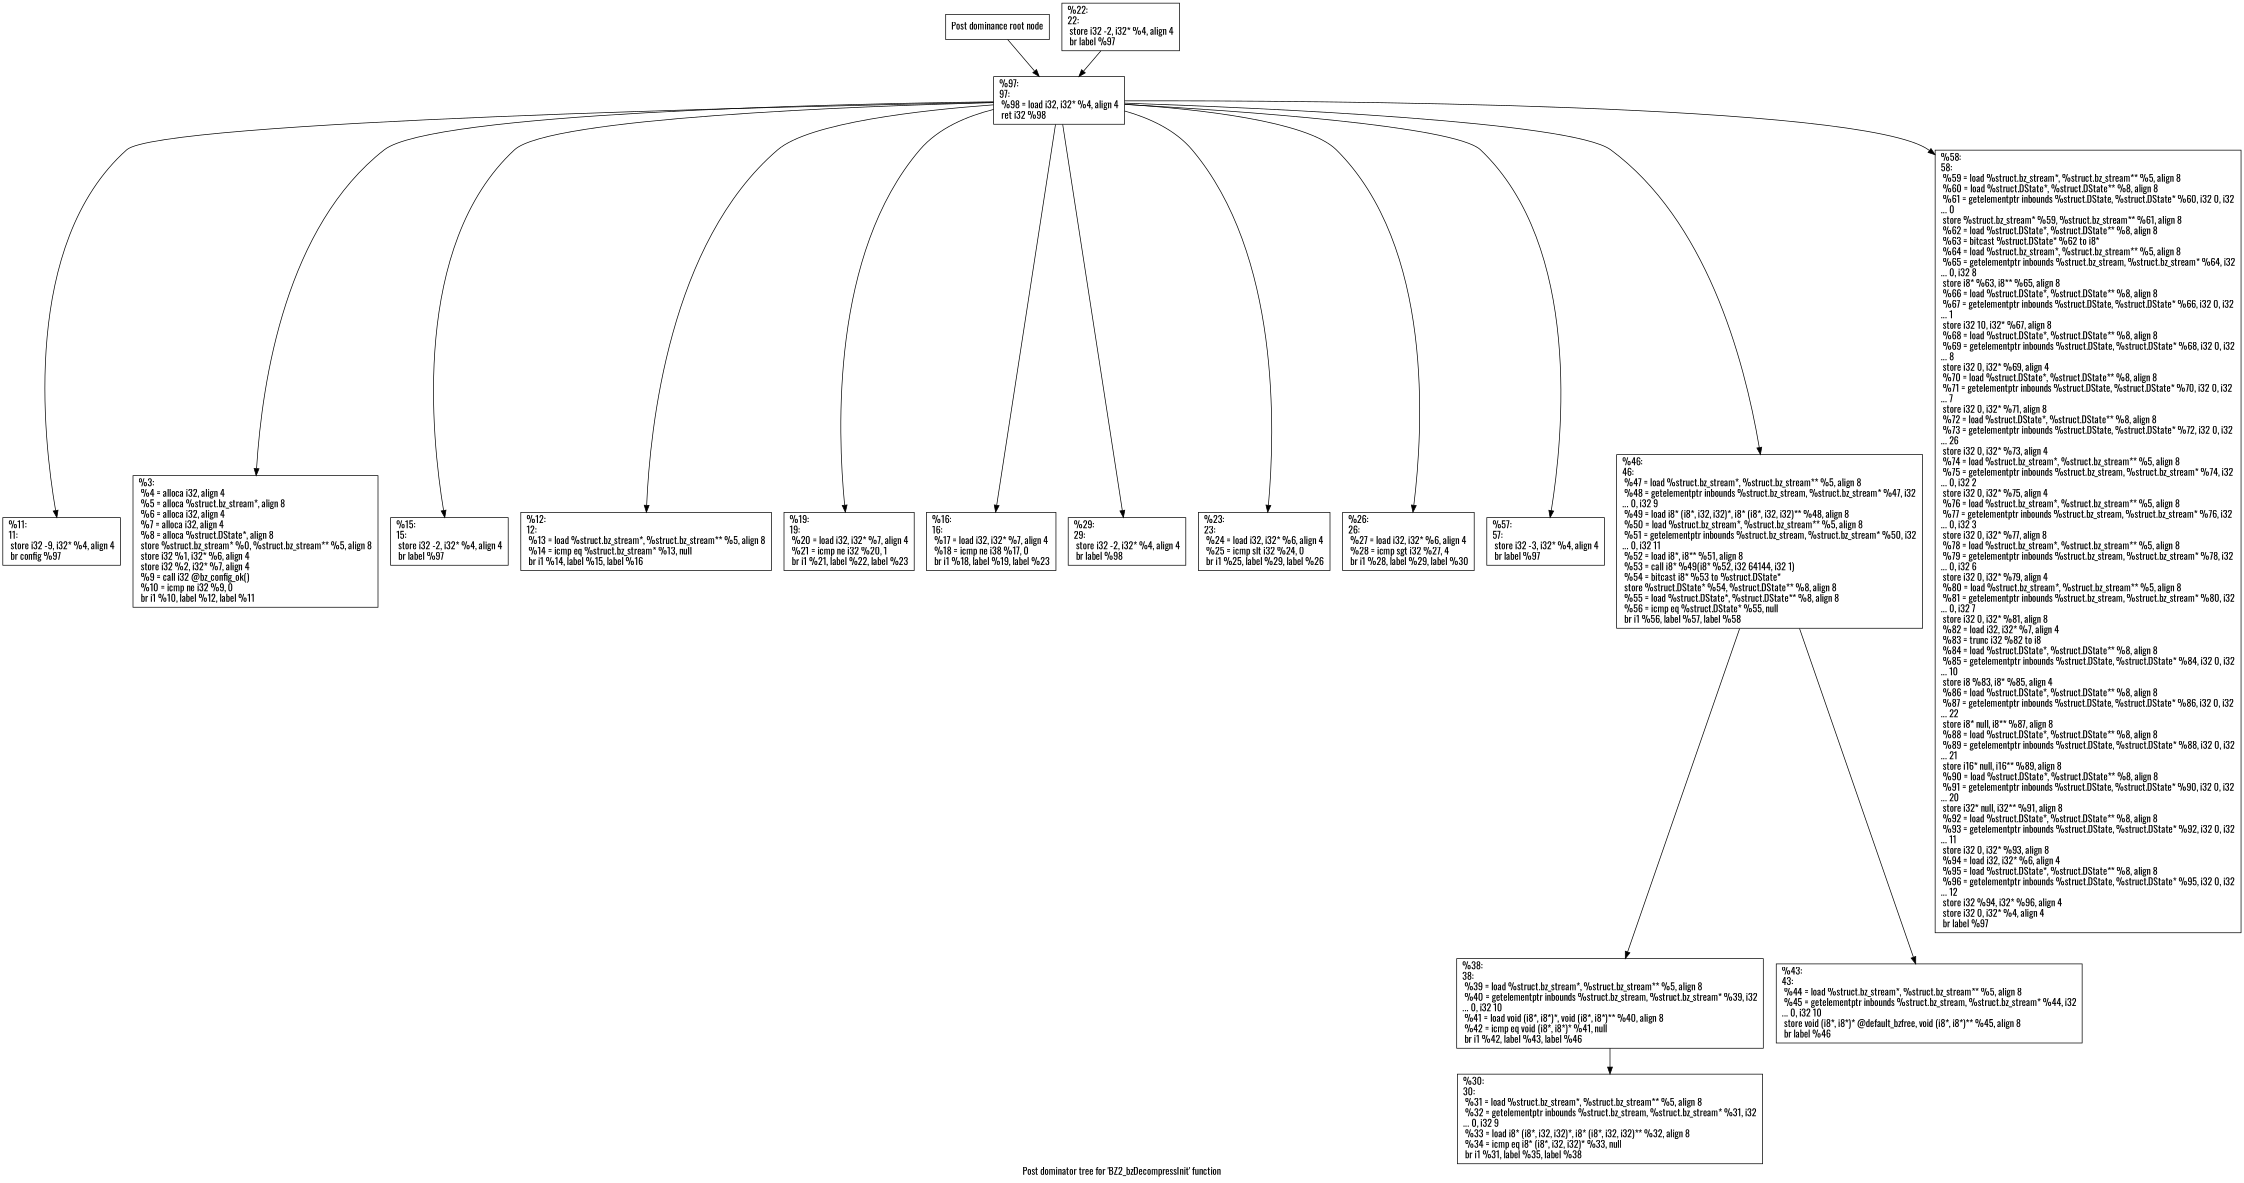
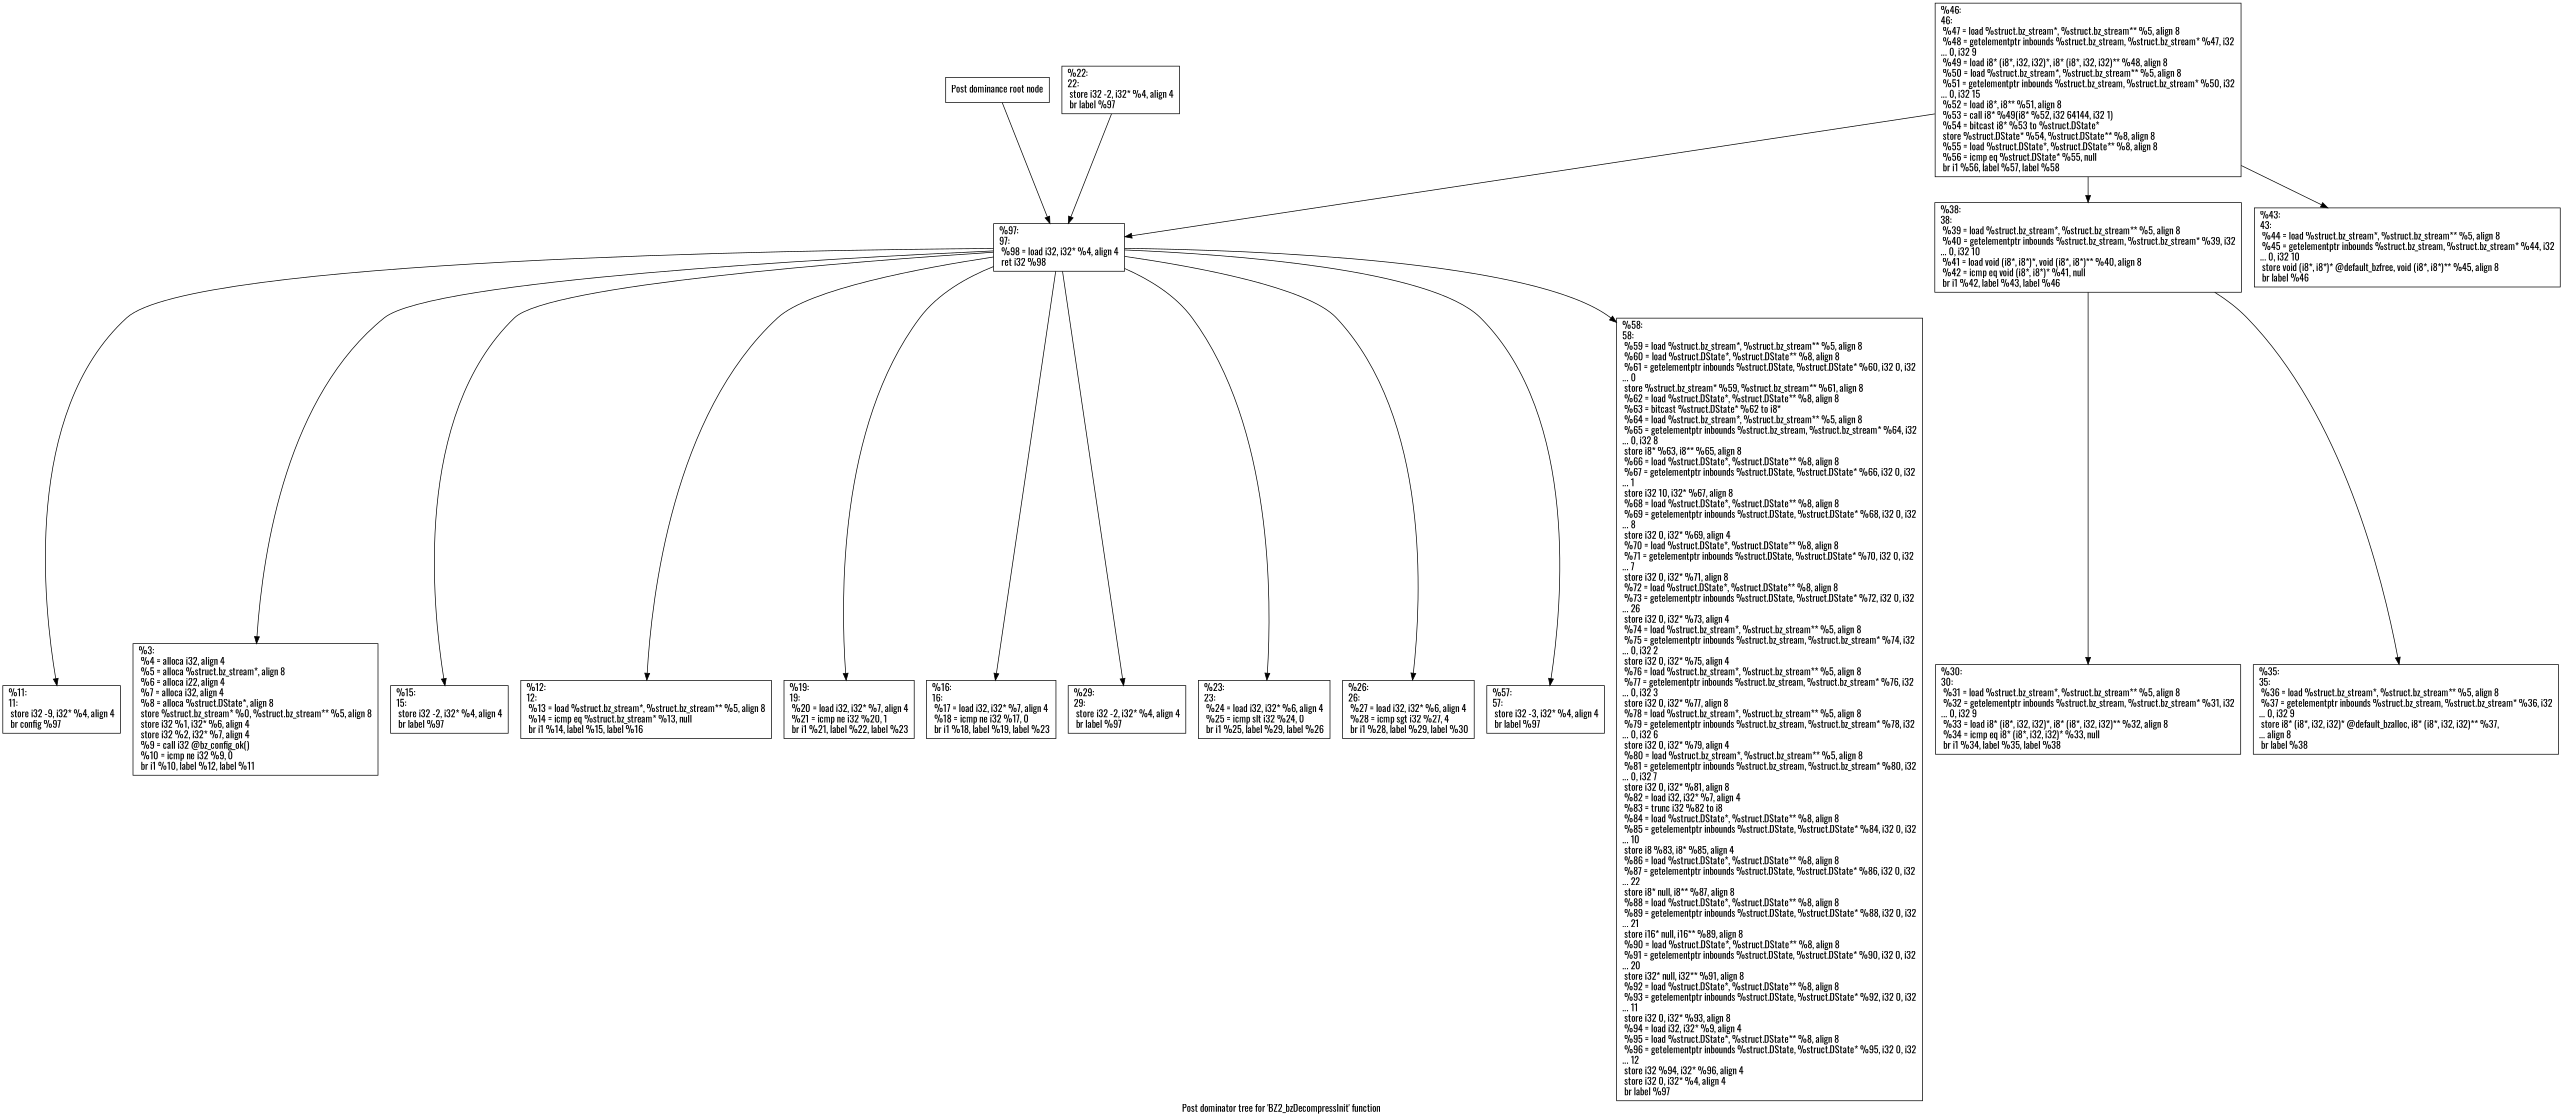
  digraph {
    fontname=Oswald
    label="Post dominator tree for 'BZ2_bzDecompressInit' function"
    node [fontname=Oswald shape=record]
    edge [fontname=Oswald]
    n1 [label="{Post dominance root node}"]
    n2 [label="{%97:\l97:                                               \l  %98 = load i32, i32* %4, align 4\l  ret i32 %98\l}"]
    n3 [label="{%11:\l11:                                               \l  store i32 -9, i32* %4, align 4\l  br config %97\l}"]
-   n4 [label="{%3:\l  %4 = alloca i32, align 4\l  %5 = alloca %struct.bz_stream*, align 8\l  %6 = alloca i32, align 4\l  %7 = alloca i32, align 4\l  %8 = alloca %struct.DState*, align 8\l  store %struct.bz_stream* %0, %struct.bz_stream** %5, align 8\l  store i32 %1, i32* %6, align 4\l  store i32 %2, i32* %7, align 4\l  %9 = call i32 @bz_config_ok()\l  %10 = icmp ne i32 %9, 0\l  br i1 %10, label %12, label %11\l}"]
+   n4 [label="{%3:\l  %4 = alloca i32, align 4\l  %5 = alloca %struct.bz_stream*, align 8\l  %6 = alloca i22, align 4\l  %7 = alloca i32, align 4\l  %8 = alloca %struct.DState*, align 8\l  store %struct.bz_stream* %0, %struct.bz_stream** %5, align 8\l  store i32 %1, i32* %6, align 4\l  store i32 %2, i32* %7, align 4\l  %9 = call i32 @bz_config_ok()\l  %10 = icmp ne i32 %9, 0\l  br i1 %10, label %12, label %11\l}"]
    n5 [label="{%15:\l15:                                               \l  store i32 -2, i32* %4, align 4\l  br label %97\l}"]
    n6 [label="{%12:\l12:                                               \l  %13 = load %struct.bz_stream*, %struct.bz_stream** %5, align 8\l  %14 = icmp eq %struct.bz_stream* %13, null\l  br i1 %14, label %15, label %16\l}"]
    n7 [label="{%19:\l19:                                               \l  %20 = load i32, i32* %7, align 4\l  %21 = icmp ne i32 %20, 1\l  br i1 %21, label %22, label %23\l}"]
-   n8 [label="{%16:\l16:                                               \l  %17 = load i32, i32* %7, align 4\l  %18 = icmp ne i38 %17, 0\l  br i1 %18, label %19, label %23\l}"]
-   n9 [label="{%29:\l29:                                               \l  store i32 -2, i32* %4, align 4\l  br label %98\l}"]
+   n8 [label="{%16:\l16:                                               \l  %17 = load i32, i32* %7, align 4\l  %18 = icmp ne i32 %17, 0\l  br i1 %18, label %19, label %23\l}"]
+   n9 [label="{%29:\l29:                                               \l  store i32 -2, i32* %4, align 4\l  br label %97\l}"]
    n10 [label="{%23:\l23:                                               \l  %24 = load i32, i32* %6, align 4\l  %25 = icmp slt i32 %24, 0\l  br i1 %25, label %29, label %26\l}"]
    n11 [label="{%26:\l26:                                               \l  %27 = load i32, i32* %6, align 4\l  %28 = icmp sgt i32 %27, 4\l  br i1 %28, label %29, label %30\l}"]
    n12 [label="{%57:\l57:                                               \l  store i32 -3, i32* %4, align 4\l  br label %97\l}"]
-   n13 [label="{%46:\l46:                                               \l  %47 = load %struct.bz_stream*, %struct.bz_stream** %5, align 8\l  %48 = getelementptr inbounds %struct.bz_stream, %struct.bz_stream* %47, i32\l... 0, i32 9\l  %49 = load i8* (i8*, i32, i32)*, i8* (i8*, i32, i32)** %48, align 8\l  %50 = load %struct.bz_stream*, %struct.bz_stream** %5, align 8\l  %51 = getelementptr inbounds %struct.bz_stream, %struct.bz_stream* %50, i32\l... 0, i32 11\l  %52 = load i8*, i8** %51, align 8\l  %53 = call i8* %49(i8* %52, i32 64144, i32 1)\l  %54 = bitcast i8* %53 to %struct.DState*\l  store %struct.DState* %54, %struct.DState** %8, align 8\l  %55 = load %struct.DState*, %struct.DState** %8, align 8\l  %56 = icmp eq %struct.DState* %55, null\l  br i1 %56, label %57, label %58\l}"]
-   n14 [label="{%58:\l58:                                               \l  %59 = load %struct.bz_stream*, %struct.bz_stream** %5, align 8\l  %60 = load %struct.DState*, %struct.DState** %8, align 8\l  %61 = getelementptr inbounds %struct.DState, %struct.DState* %60, i32 0, i32\l... 0\l  store %struct.bz_stream* %59, %struct.bz_stream** %61, align 8\l  %62 = load %struct.DState*, %struct.DState** %8, align 8\l  %63 = bitcast %struct.DState* %62 to i8*\l  %64 = load %struct.bz_stream*, %struct.bz_stream** %5, align 8\l  %65 = getelementptr inbounds %struct.bz_stream, %struct.bz_stream* %64, i32\l... 0, i32 8\l  store i8* %63, i8** %65, align 8\l  %66 = load %struct.DState*, %struct.DState** %8, align 8\l  %67 = getelementptr inbounds %struct.DState, %struct.DState* %66, i32 0, i32\l... 1\l  store i32 10, i32* %67, align 8\l  %68 = load %struct.DState*, %struct.DState** %8, align 8\l  %69 = getelementptr inbounds %struct.DState, %struct.DState* %68, i32 0, i32\l... 8\l  store i32 0, i32* %69, align 4\l  %70 = load %struct.DState*, %struct.DState** %8, align 8\l  %71 = getelementptr inbounds %struct.DState, %struct.DState* %70, i32 0, i32\l... 7\l  store i32 0, i32* %71, align 8\l  %72 = load %struct.DState*, %struct.DState** %8, align 8\l  %73 = getelementptr inbounds %struct.DState, %struct.DState* %72, i32 0, i32\l... 26\l  store i32 0, i32* %73, align 4\l  %74 = load %struct.bz_stream*, %struct.bz_stream** %5, align 8\l  %75 = getelementptr inbounds %struct.bz_stream, %struct.bz_stream* %74, i32\l... 0, i32 2\l  store i32 0, i32* %75, align 4\l  %76 = load %struct.bz_stream*, %struct.bz_stream** %5, align 8\l  %77 = getelementptr inbounds %struct.bz_stream, %struct.bz_stream* %76, i32\l... 0, i32 3\l  store i32 0, i32* %77, align 8\l  %78 = load %struct.bz_stream*, %struct.bz_stream** %5, align 8\l  %79 = getelementptr inbounds %struct.bz_stream, %struct.bz_stream* %78, i32\l... 0, i32 6\l  store i32 0, i32* %79, align 4\l  %80 = load %struct.bz_stream*, %struct.bz_stream** %5, align 8\l  %81 = getelementptr inbounds %struct.bz_stream, %struct.bz_stream* %80, i32\l... 0, i32 7\l  store i32 0, i32* %81, align 8\l  %82 = load i32, i32* %7, align 4\l  %83 = trunc i32 %82 to i8\l  %84 = load %struct.DState*, %struct.DState** %8, align 8\l  %85 = getelementptr inbounds %struct.DState, %struct.DState* %84, i32 0, i32\l... 10\l  store i8 %83, i8* %85, align 4\l  %86 = load %struct.DState*, %struct.DState** %8, align 8\l  %87 = getelementptr inbounds %struct.DState, %struct.DState* %86, i32 0, i32\l... 22\l  store i8* null, i8** %87, align 8\l  %88 = load %struct.DState*, %struct.DState** %8, align 8\l  %89 = getelementptr inbounds %struct.DState, %struct.DState* %88, i32 0, i32\l... 21\l  store i16* null, i16** %89, align 8\l  %90 = load %struct.DState*, %struct.DState** %8, align 8\l  %91 = getelementptr inbounds %struct.DState, %struct.DState* %90, i32 0, i32\l... 20\l  store i32* null, i32** %91, align 8\l  %92 = load %struct.DState*, %struct.DState** %8, align 8\l  %93 = getelementptr inbounds %struct.DState, %struct.DState* %92, i32 0, i32\l... 11\l  store i32 0, i32* %93, align 8\l  %94 = load i32, i32* %6, align 4\l  %95 = load %struct.DState*, %struct.DState** %8, align 8\l  %96 = getelementptr inbounds %struct.DState, %struct.DState* %95, i32 0, i32\l... 12\l  store i32 %94, i32* %96, align 4\l  store i32 0, i32* %4, align 4\l  br label %97\l}"]
+   n13 [label="{%46:\l46:                                               \l  %47 = load %struct.bz_stream*, %struct.bz_stream** %5, align 8\l  %48 = getelementptr inbounds %struct.bz_stream, %struct.bz_stream* %47, i32\l... 0, i32 9\l  %49 = load i8* (i8*, i32, i32)*, i8* (i8*, i32, i32)** %48, align 8\l  %50 = load %struct.bz_stream*, %struct.bz_stream** %5, align 8\l  %51 = getelementptr inbounds %struct.bz_stream, %struct.bz_stream* %50, i32\l... 0, i32 15\l  %52 = load i8*, i8** %51, align 8\l  %53 = call i8* %49(i8* %52, i32 64144, i32 1)\l  %54 = bitcast i8* %53 to %struct.DState*\l  store %struct.DState* %54, %struct.DState** %8, align 8\l  %55 = load %struct.DState*, %struct.DState** %8, align 8\l  %56 = icmp eq %struct.DState* %55, null\l  br i1 %56, label %57, label %58\l}"]
+   n14 [label="{%58:\l58:                                               \l  %59 = load %struct.bz_stream*, %struct.bz_stream** %5, align 8\l  %60 = load %struct.DState*, %struct.DState** %8, align 8\l  %61 = getelementptr inbounds %struct.DState, %struct.DState* %60, i32 0, i32\l... 0\l  store %struct.bz_stream* %59, %struct.bz_stream** %61, align 8\l  %62 = load %struct.DState*, %struct.DState** %8, align 8\l  %63 = bitcast %struct.DState* %62 to i8*\l  %64 = load %struct.bz_stream*, %struct.bz_stream** %5, align 8\l  %65 = getelementptr inbounds %struct.bz_stream, %struct.bz_stream* %64, i32\l... 0, i32 8\l  store i8* %63, i8** %65, align 8\l  %66 = load %struct.DState*, %struct.DState** %8, align 8\l  %67 = getelementptr inbounds %struct.DState, %struct.DState* %66, i32 0, i32\l... 1\l  store i32 10, i32* %67, align 8\l  %68 = load %struct.DState*, %struct.DState** %8, align 8\l  %69 = getelementptr inbounds %struct.DState, %struct.DState* %68, i32 0, i32\l... 8\l  store i32 0, i32* %69, align 4\l  %70 = load %struct.DState*, %struct.DState** %8, align 8\l  %71 = getelementptr inbounds %struct.DState, %struct.DState* %70, i32 0, i32\l... 7\l  store i32 0, i32* %71, align 8\l  %72 = load %struct.DState*, %struct.DState** %8, align 8\l  %73 = getelementptr inbounds %struct.DState, %struct.DState* %72, i32 0, i32\l... 26\l  store i32 0, i32* %73, align 4\l  %74 = load %struct.bz_stream*, %struct.bz_stream** %5, align 8\l  %75 = getelementptr inbounds %struct.bz_stream, %struct.bz_stream* %74, i32\l... 0, i32 2\l  store i32 0, i32* %75, align 4\l  %76 = load %struct.bz_stream*, %struct.bz_stream** %5, align 8\l  %77 = getelementptr inbounds %struct.bz_stream, %struct.bz_stream* %76, i32\l... 0, i32 3\l  store i32 0, i32* %77, align 8\l  %78 = load %struct.bz_stream*, %struct.bz_stream** %5, align 8\l  %79 = getelementptr inbounds %struct.bz_stream, %struct.bz_stream* %78, i32\l... 0, i32 6\l  store i32 0, i32* %79, align 4\l  %80 = load %struct.bz_stream*, %struct.bz_stream** %5, align 8\l  %81 = getelementptr inbounds %struct.bz_stream, %struct.bz_stream* %80, i32\l... 0, i32 7\l  store i32 0, i32* %81, align 8\l  %82 = load i32, i32* %7, align 4\l  %83 = trunc i32 %82 to i8\l  %84 = load %struct.DState*, %struct.DState** %8, align 8\l  %85 = getelementptr inbounds %struct.DState, %struct.DState* %84, i32 0, i32\l... 10\l  store i8 %83, i8* %85, align 4\l  %86 = load %struct.DState*, %struct.DState** %8, align 8\l  %87 = getelementptr inbounds %struct.DState, %struct.DState* %86, i32 0, i32\l... 22\l  store i8* null, i8** %87, align 8\l  %88 = load %struct.DState*, %struct.DState** %8, align 8\l  %89 = getelementptr inbounds %struct.DState, %struct.DState* %88, i32 0, i32\l... 21\l  store i16* null, i16** %89, align 8\l  %90 = load %struct.DState*, %struct.DState** %8, align 8\l  %91 = getelementptr inbounds %struct.DState, %struct.DState* %90, i32 0, i32\l... 20\l  store i32* null, i32** %91, align 8\l  %92 = load %struct.DState*, %struct.DState** %8, align 8\l  %93 = getelementptr inbounds %struct.DState, %struct.DState* %92, i32 0, i32\l... 11\l  store i32 0, i32* %93, align 8\l  %94 = load i32, i32* %9, align 4\l  %95 = load %struct.DState*, %struct.DState** %8, align 8\l  %96 = getelementptr inbounds %struct.DState, %struct.DState* %95, i32 0, i32\l... 12\l  store i32 %94, i32* %96, align 4\l  store i32 0, i32* %4, align 4\l  br label %97\l}"]
    n15 [label="{%22:\l22:                                               \l  store i32 -2, i32* %4, align 4\l  br label %97\l}"]
    n16 [label="{%38:\l38:                                               \l  %39 = load %struct.bz_stream*, %struct.bz_stream** %5, align 8\l  %40 = getelementptr inbounds %struct.bz_stream, %struct.bz_stream* %39, i32\l... 0, i32 10\l  %41 = load void (i8*, i8*)*, void (i8*, i8*)** %40, align 8\l  %42 = icmp eq void (i8*, i8*)* %41, null\l  br i1 %42, label %43, label %46\l}"]
    n17 [label="{%43:\l43:                                               \l  %44 = load %struct.bz_stream*, %struct.bz_stream** %5, align 8\l  %45 = getelementptr inbounds %struct.bz_stream, %struct.bz_stream* %44, i32\l... 0, i32 10\l  store void (i8*, i8*)* @default_bzfree, void (i8*, i8*)** %45, align 8\l  br label %46\l}"]
-   n18 [label="{%30:\l30:                                               \l  %31 = load %struct.bz_stream*, %struct.bz_stream** %5, align 8\l  %32 = getelementptr inbounds %struct.bz_stream, %struct.bz_stream* %31, i32\l... 0, i32 9\l  %33 = load i8* (i8*, i32, i32)*, i8* (i8*, i32, i32)** %32, align 8\l  %34 = icmp eq i8* (i8*, i32, i32)* %33, null\l  br i1 %31, label %35, label %38\l}"]
+   n18 [label="{%30:\l30:                                               \l  %31 = load %struct.bz_stream*, %struct.bz_stream** %5, align 8\l  %32 = getelementptr inbounds %struct.bz_stream, %struct.bz_stream* %31, i32\l... 0, i32 9\l  %33 = load i8* (i8*, i32, i32)*, i8* (i8*, i32, i32)** %32, align 8\l  %34 = icmp eq i8* (i8*, i32, i32)* %33, null\l  br i1 %34, label %35, label %38\l}"]
+   n19 [label="{%35:\l35:                                               \l  %36 = load %struct.bz_stream*, %struct.bz_stream** %5, align 8\l  %37 = getelementptr inbounds %struct.bz_stream, %struct.bz_stream* %36, i32\l... 0, i32 9\l  store i8* (i8*, i32, i32)* @default_bzalloc, i8* (i8*, i32, i32)** %37,\l... align 8\l  br label %38\l}"]
    n1 -> n2
    n2 -> n3
    n2 -> n4
    n2 -> n5
    n2 -> n6
    n2 -> n7
    n2 -> n8
    n2 -> n9
    n2 -> n10
    n2 -> n11
    n2 -> n12
-   n2 -> n13
+   n13 -> n2
    n2 -> n14
    n13 -> n16
    n13 -> n17
    n15 -> n2
    n16 -> n18
+   n16 -> n19
  }
